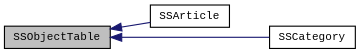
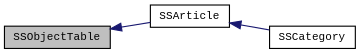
  digraph {
    fontname="Liberation Mono"
    rankdir=LR
    node [color=black fillcolor=white fontname="Liberation Mono" fontsize=10 shape=record style=filled]
    edge [color=midnightblue dir=back fontname="Liberation Mono" fontsize=10 labelfontname=Helvetica labelfontsize=10 style=solid]
    n1 [fillcolor=grey75 fontcolor=black height=0.2 label=SSObjectTable width=0.4]
    n2 [height=0.2 label=SSArticle width=0.4]
    n3 [height=0.2 label=SSCategory width=0.4]
    n1 -> n2
-   n1 -> n3
+   n2 -> n3
  }
